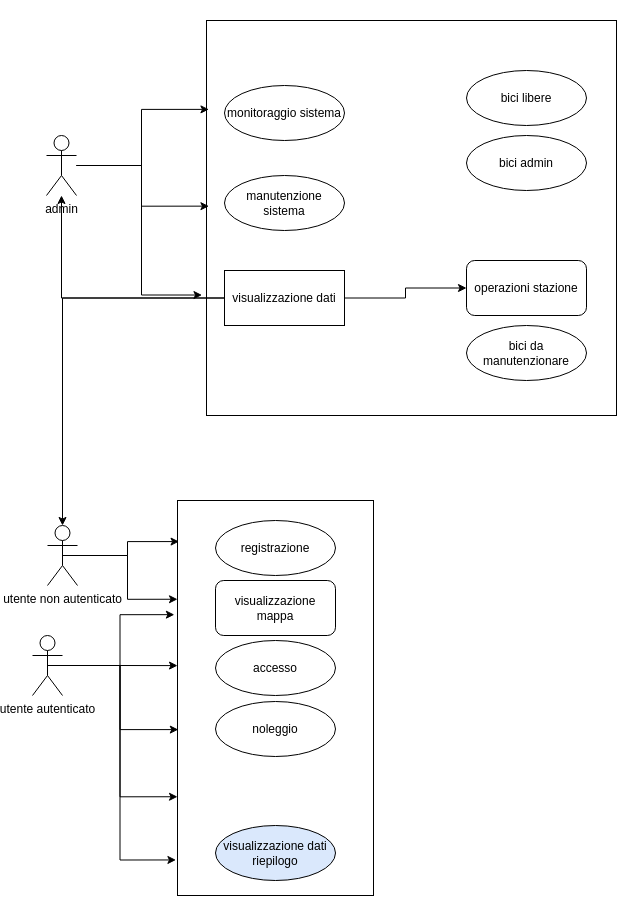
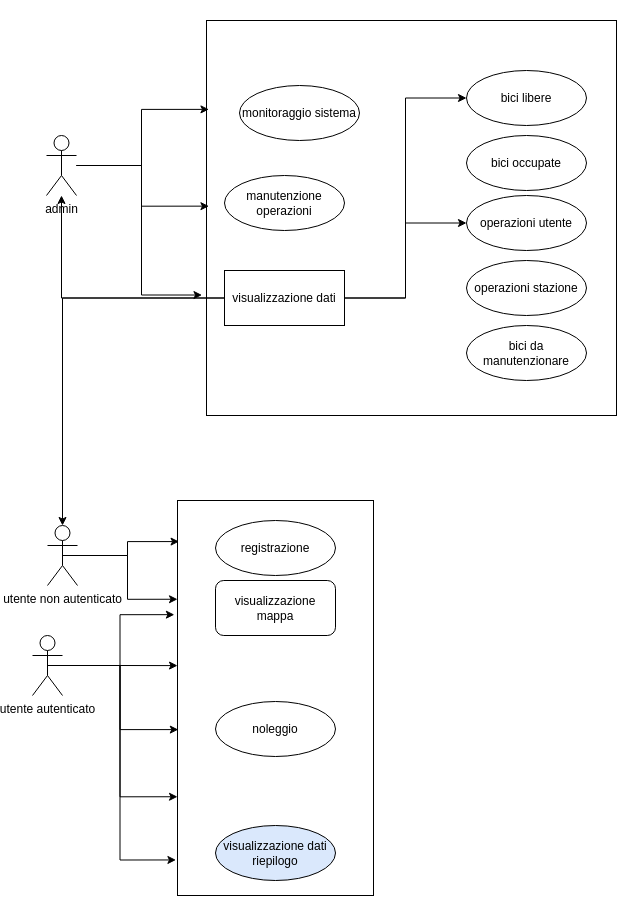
  <mxCell id="0" />
  <mxCell id="1" parent="0" />
  <mxCell id="2" value="" style="rounded=0;whiteSpace=wrap;html=1;" vertex="1" parent="1"><mxGeometry x="194" y="20" width="410" height="395" as="geometry" /></mxCell>
  <mxCell id="3" value="admin" style="shape=umlActor;verticalLabelPosition=bottom;verticalAlign=top;html=1;outlineConnect=0;" vertex="1" parent="1"><mxGeometry x="34" y="135" width="30" height="60" as="geometry" /></mxCell>
- <mxCell id="4" value="monitoraggio sistema" style="ellipse;whiteSpace=wrap;html=1;" vertex="1" parent="1"><mxGeometry x="212" y="85" width="120" height="55" as="geometry" /></mxCell>
- <mxCell id="5" value="manutenzione sistema" style="ellipse;whiteSpace=wrap;html=1;" vertex="1" parent="1"><mxGeometry x="212" y="175" width="120" height="55" as="geometry" /></mxCell>
+ <mxCell id="4" value="monitoraggio sistema" style="ellipse;whiteSpace=wrap;html=1;" vertex="1" parent="1"><mxGeometry x="227" y="85" width="120" height="55" as="geometry" /></mxCell>
+ <mxCell id="5" value="manutenzione operazioni" style="ellipse;whiteSpace=wrap;html=1;" vertex="1" parent="1"><mxGeometry x="212" y="175" width="120" height="55" as="geometry" /></mxCell>
  <mxCell id="6" style="edgeStyle=orthogonalEdgeStyle;rounded=0;orthogonalLoop=1;jettySize=auto;html=1;" edge="1" parent="1" source="10" target="20"><mxGeometry relative="1" as="geometry" /></mxCell>
+ <mxCell id="7" style="edgeStyle=orthogonalEdgeStyle;rounded=0;orthogonalLoop=1;jettySize=auto;html=1;entryX=0;entryY=0.5;entryDx=0;entryDy=0;" edge="1" parent="1" source="10" target="14"><mxGeometry relative="1" as="geometry" /></mxCell>
  <mxCell id="8" style="edgeStyle=orthogonalEdgeStyle;rounded=0;orthogonalLoop=1;jettySize=auto;html=1;" edge="1" parent="1" source="10" target="3"><mxGeometry relative="1" as="geometry" /></mxCell>
- <mxCell id="9" style="edgeStyle=orthogonalEdgeStyle;rounded=0;orthogonalLoop=1;jettySize=auto;html=1;" edge="1" parent="1" source="10" target="15"><mxGeometry relative="1" as="geometry" /></mxCell>
+ <mxCell id="9" style="edgeStyle=orthogonalEdgeStyle;rounded=0;orthogonalLoop=1;jettySize=auto;html=1;entryX=0;entryY=0.5;entryDx=0;entryDy=0;" edge="1" parent="1" source="10" target="16"><mxGeometry relative="1" as="geometry" /></mxCell>
  <mxCell id="10" value="visualizzazione dati" style="whiteSpace=wrap;html=1;rounded=0;" vertex="1" parent="1"><mxGeometry x="212" y="270" width="120" height="55" as="geometry" /></mxCell>
  <mxCell id="11" style="edgeStyle=orthogonalEdgeStyle;rounded=0;orthogonalLoop=1;jettySize=auto;html=1;entryX=0.006;entryY=0.225;entryDx=0;entryDy=0;entryPerimeter=0;" edge="1" parent="1" source="3" target="2"><mxGeometry relative="1" as="geometry"><mxPoint x="175.95" y="123.68" as="targetPoint" /></mxGeometry></mxCell>
  <mxCell id="12" style="edgeStyle=orthogonalEdgeStyle;rounded=0;orthogonalLoop=1;jettySize=auto;html=1;entryX=0.006;entryY=0.47;entryDx=0;entryDy=0;entryPerimeter=0;" edge="1" parent="1" source="3" target="2"><mxGeometry relative="1" as="geometry"><mxPoint x="177.12" y="204.96" as="targetPoint" /></mxGeometry></mxCell>
  <mxCell id="13" style="edgeStyle=orthogonalEdgeStyle;rounded=0;orthogonalLoop=1;jettySize=auto;html=1;entryX=-0.011;entryY=0.695;entryDx=0;entryDy=0;entryPerimeter=0;" edge="1" parent="1" source="3" target="2"><mxGeometry relative="1" as="geometry"><mxPoint x="177.12" y="324.96" as="targetPoint" /></mxGeometry></mxCell>
- <mxCell id="15" value="operazioni stazione" style="whiteSpace=wrap;html=1;rounded=1;" vertex="1" parent="1"><mxGeometry x="454" y="260" width="120" height="55" as="geometry" /></mxCell>
+ <mxCell id="14" value="operazioni utente" style="ellipse;whiteSpace=wrap;html=1;" vertex="1" parent="1"><mxGeometry x="454" y="195" width="120" height="55" as="geometry" /></mxCell>
+ <mxCell id="15" value="operazioni stazione" style="ellipse;whiteSpace=wrap;html=1;" vertex="1" parent="1"><mxGeometry x="454" y="260" width="120" height="55" as="geometry" /></mxCell>
  <mxCell id="16" value="bici libere" style="ellipse;whiteSpace=wrap;html=1;" vertex="1" parent="1"><mxGeometry x="454" y="70" width="120" height="55" as="geometry" /></mxCell>
- <mxCell id="17" value="bici admin" style="ellipse;whiteSpace=wrap;html=1;" vertex="1" parent="1"><mxGeometry x="454" y="135" width="120" height="55" as="geometry" /></mxCell>
+ <mxCell id="17" value="bici occupate" style="ellipse;whiteSpace=wrap;html=1;" vertex="1" parent="1"><mxGeometry x="454" y="135" width="120" height="55" as="geometry" /></mxCell>
  <mxCell id="18" value="bici da manutenzionare" style="ellipse;whiteSpace=wrap;html=1;" vertex="1" parent="1"><mxGeometry x="454" y="325" width="120" height="55" as="geometry" /></mxCell>
  <mxCell id="19" style="edgeStyle=orthogonalEdgeStyle;rounded=0;orthogonalLoop=1;jettySize=auto;html=1;entryX=0;entryY=0.25;entryDx=0;entryDy=0;" edge="1" parent="1" source="20" target="23"><mxGeometry relative="1" as="geometry" /></mxCell>
  <mxCell id="20" value="utente non autenticato&lt;div&gt;&lt;br&gt;&lt;/div&gt;" style="shape=umlActor;verticalLabelPosition=bottom;verticalAlign=top;html=1;outlineConnect=0;" vertex="1" parent="1"><mxGeometry x="35" y="525" width="30" height="60" as="geometry" /></mxCell>
  <mxCell id="21" style="edgeStyle=orthogonalEdgeStyle;rounded=0;orthogonalLoop=1;jettySize=auto;html=1;entryX=0;entryY=0.75;entryDx=0;entryDy=0;" edge="1" parent="1" source="22" target="23"><mxGeometry relative="1" as="geometry" /></mxCell>
  <mxCell id="22" value="utente autenticato" style="shape=umlActor;verticalLabelPosition=bottom;verticalAlign=top;html=1;outlineConnect=0;" vertex="1" parent="1"><mxGeometry x="20" y="635" width="30" height="60" as="geometry" /></mxCell>
  <mxCell id="23" value="" style="rounded=0;whiteSpace=wrap;html=1;" vertex="1" parent="1"><mxGeometry x="165" y="500" width="196" height="395" as="geometry" /></mxCell>
  <mxCell id="24" value="registrazione" style="ellipse;whiteSpace=wrap;html=1;" vertex="1" parent="1"><mxGeometry x="203" y="520" width="120" height="55" as="geometry" /></mxCell>
  <mxCell id="25" value="visualizzazione mappa" style="whiteSpace=wrap;html=1;rounded=1;" vertex="1" parent="1"><mxGeometry x="203" y="580" width="120" height="55" as="geometry" /></mxCell>
- <mxCell id="26" value="accesso" style="ellipse;whiteSpace=wrap;html=1;" vertex="1" parent="1"><mxGeometry x="203" y="640" width="120" height="55" as="geometry" /></mxCell>
  <mxCell id="27" value="noleggio" style="ellipse;whiteSpace=wrap;html=1;" vertex="1" parent="1"><mxGeometry x="203" y="701" width="120" height="55" as="geometry" /></mxCell>
  <mxCell id="28" value="visualizzazione dati riepilogo" style="ellipse;whiteSpace=wrap;html=1;fillColor=#dae8fc;" vertex="1" parent="1"><mxGeometry x="203" y="825" width="120" height="55" as="geometry" /></mxCell>
  <mxCell id="29" style="edgeStyle=orthogonalEdgeStyle;rounded=0;orthogonalLoop=1;jettySize=auto;html=1;exitX=0.5;exitY=0.5;exitDx=0;exitDy=0;exitPerimeter=0;entryX=0.008;entryY=0.104;entryDx=0;entryDy=0;entryPerimeter=0;" edge="1" parent="1" source="20" target="23"><mxGeometry relative="1" as="geometry" /></mxCell>
  <mxCell id="30" style="edgeStyle=orthogonalEdgeStyle;rounded=0;orthogonalLoop=1;jettySize=auto;html=1;exitX=0.5;exitY=0.5;exitDx=0;exitDy=0;exitPerimeter=0;entryX=-0.016;entryY=0.289;entryDx=0;entryDy=0;entryPerimeter=0;" edge="1" parent="1" source="22" target="23"><mxGeometry relative="1" as="geometry" /></mxCell>
  <mxCell id="31" style="edgeStyle=orthogonalEdgeStyle;rounded=0;orthogonalLoop=1;jettySize=auto;html=1;entryX=0;entryY=0.418;entryDx=0;entryDy=0;entryPerimeter=0;" edge="1" parent="1" source="22" target="23"><mxGeometry relative="1" as="geometry" /></mxCell>
  <mxCell id="32" style="edgeStyle=orthogonalEdgeStyle;rounded=0;orthogonalLoop=1;jettySize=auto;html=1;entryX=0.004;entryY=0.58;entryDx=0;entryDy=0;entryPerimeter=0;" edge="1" parent="1" source="22" target="23"><mxGeometry relative="1" as="geometry" /></mxCell>
  <mxCell id="33" style="edgeStyle=orthogonalEdgeStyle;rounded=0;orthogonalLoop=1;jettySize=auto;html=1;entryX=-0.008;entryY=0.91;entryDx=0;entryDy=0;entryPerimeter=0;" edge="1" parent="1" source="22" target="23"><mxGeometry relative="1" as="geometry" /></mxCell>
